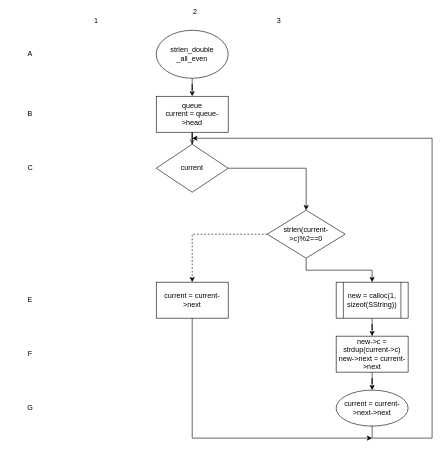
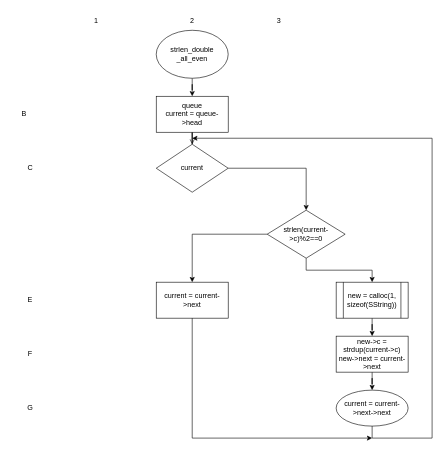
  <mxCell id="0" />
  <mxCell id="1" parent="0" />
  <mxCell id="2" style="edgeStyle=orthogonalEdgeStyle;rounded=0;orthogonalLoop=1;jettySize=auto;html=1;entryX=0.5;entryY=0;entryDx=0;entryDy=0;" parent="1" source="3" target="5" edge="1"><mxGeometry relative="1" as="geometry" /></mxCell>
  <mxCell id="3" value="strlen_double&lt;br&gt;_all_even" style="ellipse;whiteSpace=wrap;html=1;" parent="1" vertex="1"><mxGeometry x="260" y="50" width="120" height="80" as="geometry" /></mxCell>
  <mxCell id="4" style="edgeStyle=orthogonalEdgeStyle;rounded=0;orthogonalLoop=1;jettySize=auto;html=1;entryX=0.5;entryY=0;entryDx=0;entryDy=0;endArrow=open;" parent="1" source="5" target="7" edge="1"><mxGeometry relative="1" as="geometry" /></mxCell>
  <mxCell id="5" value="queue&lt;br&gt;current = queue-&amp;gt;head" style="rounded=0;whiteSpace=wrap;html=1;" parent="1" vertex="1"><mxGeometry x="260" y="160" width="120" height="60" as="geometry" /></mxCell>
  <mxCell id="6" style="edgeStyle=orthogonalEdgeStyle;rounded=0;orthogonalLoop=1;jettySize=auto;html=1;entryX=0.5;entryY=0;entryDx=0;entryDy=0;" parent="1" source="7" target="10" edge="1"><mxGeometry relative="1" as="geometry" /></mxCell>
  <mxCell id="7" value="current" style="rhombus;whiteSpace=wrap;html=1;" parent="1" vertex="1"><mxGeometry x="260" y="240" width="120" height="80" as="geometry" /></mxCell>
- <mxCell id="8" style="edgeStyle=orthogonalEdgeStyle;rounded=0;orthogonalLoop=1;jettySize=auto;html=1;entryX=0.5;entryY=0;entryDx=0;entryDy=0;dashed=1;" parent="1" source="10" target="16" edge="1"><mxGeometry relative="1" as="geometry" /></mxCell>
+ <mxCell id="8" style="edgeStyle=orthogonalEdgeStyle;rounded=0;orthogonalLoop=1;jettySize=auto;html=1;entryX=0.5;entryY=0;entryDx=0;entryDy=0;" parent="1" source="10" target="16" edge="1"><mxGeometry relative="1" as="geometry" /></mxCell>
  <mxCell id="9" style="edgeStyle=orthogonalEdgeStyle;rounded=0;orthogonalLoop=1;jettySize=auto;html=1;entryX=0.5;entryY=0;entryDx=0;entryDy=0;" parent="1" source="10" target="12" edge="1"><mxGeometry relative="1" as="geometry" /></mxCell>
  <mxCell id="10" value="strlen(current-&amp;gt;c)%2==0" style="rhombus;whiteSpace=wrap;html=1;" parent="1" vertex="1"><mxGeometry x="445" y="350" width="130" height="80" as="geometry" /></mxCell>
  <mxCell id="11" style="edgeStyle=orthogonalEdgeStyle;rounded=0;orthogonalLoop=1;jettySize=auto;html=1;entryX=0.5;entryY=0;entryDx=0;entryDy=0;" parent="1" source="12" target="14" edge="1"><mxGeometry relative="1" as="geometry" /></mxCell>
  <mxCell id="12" value="new = calloc(1, sizeof(SString))" style="shape=process;whiteSpace=wrap;html=1;backgroundOutline=1;" parent="1" vertex="1"><mxGeometry x="560" y="470" width="120" height="60" as="geometry" /></mxCell>
  <mxCell id="13" style="edgeStyle=orthogonalEdgeStyle;rounded=0;orthogonalLoop=1;jettySize=auto;html=1;entryX=0.5;entryY=0;entryDx=0;entryDy=0;" parent="1" source="14" target="15" edge="1"><mxGeometry relative="1" as="geometry" /></mxCell>
  <mxCell id="14" value="new-&amp;gt;c = strdup(current-&amp;gt;c)&lt;br&gt;new-&amp;gt;next = current-&amp;gt;next" style="rounded=0;whiteSpace=wrap;html=1;" parent="1" vertex="1"><mxGeometry x="560" y="560" width="120" height="60" as="geometry" /></mxCell>
  <mxCell id="15" value="current = current-&amp;gt;next-&amp;gt;next" style="ellipse;whiteSpace=wrap;html=1;" parent="1" vertex="1"><mxGeometry x="560" y="650" width="120" height="60" as="geometry" /></mxCell>
  <mxCell id="16" value="current = current-&amp;gt;next" style="rounded=0;whiteSpace=wrap;html=1;" parent="1" vertex="1"><mxGeometry x="260" y="470" width="120" height="60" as="geometry" /></mxCell>
  <mxCell id="17" value="" style="endArrow=none;html=1;rounded=0;entryX=0.5;entryY=1;entryDx=0;entryDy=0;" parent="1" target="15" edge="1"><mxGeometry width="50" height="50" relative="1" as="geometry"><mxPoint x="620" y="730" as="sourcePoint" /><mxPoint x="360" y="450" as="targetPoint" /></mxGeometry></mxCell>
  <mxCell id="18" value="" style="endArrow=none;html=1;rounded=0;" parent="1" edge="1"><mxGeometry width="50" height="50" relative="1" as="geometry"><mxPoint x="620" y="730" as="sourcePoint" /><mxPoint x="720" y="730" as="targetPoint" /></mxGeometry></mxCell>
  <mxCell id="19" value="" style="endArrow=none;html=1;rounded=0;" parent="1" edge="1"><mxGeometry width="50" height="50" relative="1" as="geometry"><mxPoint x="720" y="230" as="sourcePoint" /><mxPoint x="720" y="730" as="targetPoint" /></mxGeometry></mxCell>
  <mxCell id="20" value="" style="endArrow=classic;html=1;rounded=0;" parent="1" edge="1"><mxGeometry width="50" height="50" relative="1" as="geometry"><mxPoint x="720" y="230" as="sourcePoint" /><mxPoint x="320" y="230" as="targetPoint" /></mxGeometry></mxCell>
  <mxCell id="21" value="" style="endArrow=none;html=1;rounded=0;exitX=0.5;exitY=1;exitDx=0;exitDy=0;" parent="1" source="16" edge="1"><mxGeometry width="50" height="50" relative="1" as="geometry"><mxPoint x="450" y="540" as="sourcePoint" /><mxPoint x="320" y="730" as="targetPoint" /></mxGeometry></mxCell>
  <mxCell id="22" value="" style="endArrow=classic;html=1;rounded=0;" parent="1" edge="1"><mxGeometry width="50" height="50" relative="1" as="geometry"><mxPoint x="320" y="730" as="sourcePoint" /><mxPoint x="620" y="730" as="targetPoint" /></mxGeometry></mxCell>
  <mxCell id="23" value="1" style="text;html=1;strokeColor=none;fillColor=none;align=center;verticalAlign=middle;whiteSpace=wrap;rounded=0;" parent="1" vertex="1"><mxGeometry x="130" y="20" width="60" height="30" as="geometry" /></mxCell>
- <mxCell id="24" value="2" style="text;html=1;strokeColor=none;fillColor=none;align=center;verticalAlign=middle;whiteSpace=wrap;rounded=0;" parent="1" vertex="1"><mxGeometry x="295" y="5" width="60" height="30" as="geometry" /></mxCell>
+ <mxCell id="24" value="2" style="text;html=1;strokeColor=none;fillColor=none;align=center;verticalAlign=middle;whiteSpace=wrap;rounded=0;" parent="1" vertex="1"><mxGeometry x="290" y="20" width="60" height="30" as="geometry" /></mxCell>
  <mxCell id="25" value="3" style="text;html=1;strokeColor=none;fillColor=none;align=center;verticalAlign=middle;whiteSpace=wrap;rounded=0;" parent="1" vertex="1"><mxGeometry x="435" y="20" width="60" height="30" as="geometry" /></mxCell>
- <mxCell id="26" value="A" style="text;html=1;strokeColor=none;fillColor=none;align=center;verticalAlign=middle;whiteSpace=wrap;rounded=0;" parent="1" vertex="1"><mxGeometry x="20" y="75" width="60" height="30" as="geometry" /></mxCell>
- <mxCell id="27" value="B" style="text;html=1;strokeColor=none;fillColor=none;align=center;verticalAlign=middle;whiteSpace=wrap;rounded=0;" parent="1" vertex="1"><mxGeometry x="20" y="175" width="60" height="30" as="geometry" /></mxCell>
+ <mxCell id="27" value="B" style="text;html=1;strokeColor=none;fillColor=none;align=center;verticalAlign=middle;whiteSpace=wrap;rounded=0;" parent="1" vertex="1"><mxGeometry x="10" y="175" width="60" height="30" as="geometry" /></mxCell>
  <mxCell id="28" value="C" style="text;html=1;strokeColor=none;fillColor=none;align=center;verticalAlign=middle;whiteSpace=wrap;rounded=0;" parent="1" vertex="1"><mxGeometry x="20" y="265" width="60" height="30" as="geometry" /></mxCell>
  <mxCell id="29" value="E" style="text;html=1;strokeColor=none;fillColor=none;align=center;verticalAlign=middle;whiteSpace=wrap;rounded=0;" vertex="1" parent="1"><mxGeometry x="20" y="485" width="60" height="30" as="geometry" /></mxCell>
  <mxCell id="30" value="F" style="text;html=1;strokeColor=none;fillColor=none;align=center;verticalAlign=middle;whiteSpace=wrap;rounded=0;" vertex="1" parent="1"><mxGeometry x="20" y="575" width="60" height="30" as="geometry" /></mxCell>
  <mxCell id="31" value="G" style="text;html=1;strokeColor=none;fillColor=none;align=center;verticalAlign=middle;whiteSpace=wrap;rounded=0;" vertex="1" parent="1"><mxGeometry x="20" y="665" width="60" height="30" as="geometry" /></mxCell>
